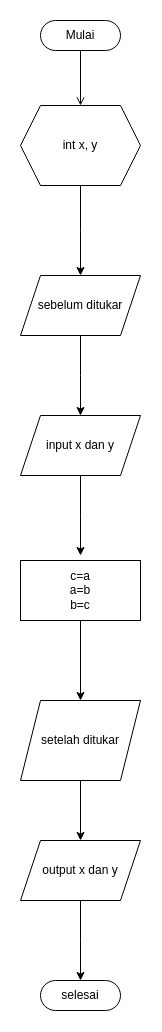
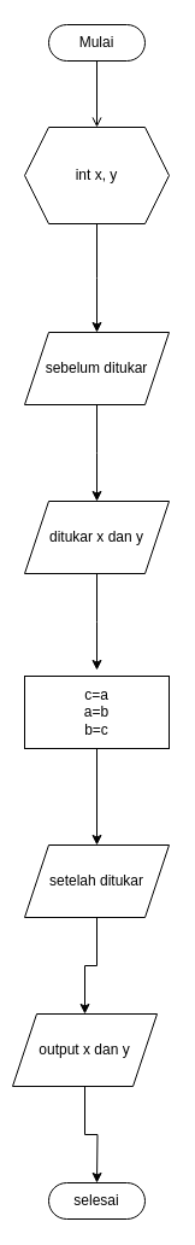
  <mxCell id="0" />
  <mxCell id="1" parent="0" />
  <mxCell id="2" value="" style="edgeStyle=orthogonalEdgeStyle;rounded=0;orthogonalLoop=1;jettySize=auto;html=1;endArrow=open;" edge="1" parent="1" source="3" target="5"><mxGeometry relative="1" as="geometry" /></mxCell>
  <mxCell id="3" value="Mulai" style="html=1;dashed=0;whiteSpace=wrap;shape=mxgraph.dfd.start" vertex="1" parent="1"><mxGeometry x="40" y="20" width="80" height="30" as="geometry" /></mxCell>
  <mxCell id="4" value="" style="edgeStyle=orthogonalEdgeStyle;rounded=0;orthogonalLoop=1;jettySize=auto;html=1;" edge="1" parent="1" source="5"><mxGeometry relative="1" as="geometry"><mxPoint x="80" y="275" as="targetPoint" /></mxGeometry></mxCell>
  <mxCell id="5" value="int x, y" style="shape=hexagon;perimeter=hexagonPerimeter2;whiteSpace=wrap;html=1;fixedSize=1;dashed=0;" vertex="1" parent="1"><mxGeometry x="20" y="105" width="120" height="80" as="geometry" /></mxCell>
  <mxCell id="6" value="" style="edgeStyle=orthogonalEdgeStyle;rounded=0;orthogonalLoop=1;jettySize=auto;html=1;" edge="1" parent="1" source="7"><mxGeometry relative="1" as="geometry"><mxPoint x="80" y="415" as="targetPoint" /></mxGeometry></mxCell>
  <mxCell id="7" value="sebelum ditukar" style="shape=parallelogram;perimeter=parallelogramPerimeter;whiteSpace=wrap;html=1;fixedSize=1;dashed=0;" vertex="1" parent="1"><mxGeometry x="20" y="275" width="120" height="60" as="geometry" /></mxCell>
  <mxCell id="8" value="" style="edgeStyle=orthogonalEdgeStyle;rounded=0;orthogonalLoop=1;jettySize=auto;html=1;" edge="1" parent="1" source="9"><mxGeometry relative="1" as="geometry"><mxPoint x="80" y="555" as="targetPoint" /></mxGeometry></mxCell>
- <mxCell id="9" value="input x dan y" style="shape=parallelogram;perimeter=parallelogramPerimeter;whiteSpace=wrap;html=1;fixedSize=1;dashed=0;" vertex="1" parent="1"><mxGeometry x="20" y="415" width="120" height="60" as="geometry" /></mxCell>
+ <mxCell id="9" value="ditukar x dan y" style="shape=parallelogram;perimeter=parallelogramPerimeter;whiteSpace=wrap;html=1;fixedSize=1;dashed=0;" vertex="1" parent="1"><mxGeometry x="20" y="415" width="120" height="60" as="geometry" /></mxCell>
  <mxCell id="10" value="" style="edgeStyle=orthogonalEdgeStyle;rounded=0;orthogonalLoop=1;jettySize=auto;html=1;" edge="1" parent="1" source="11" target="13"><mxGeometry relative="1" as="geometry" /></mxCell>
  <mxCell id="11" value="c=a&lt;br&gt;a=b&lt;br&gt;b=c" style="whiteSpace=wrap;html=1;dashed=0;" vertex="1" parent="1"><mxGeometry x="20" y="560" width="120" height="60" as="geometry" /></mxCell>
  <mxCell id="12" value="" style="edgeStyle=orthogonalEdgeStyle;rounded=0;orthogonalLoop=1;jettySize=auto;html=1;" edge="1" parent="1" source="13" target="15"><mxGeometry relative="1" as="geometry" /></mxCell>
- <mxCell id="13" value="setelah ditukar" style="shape=parallelogram;perimeter=parallelogramPerimeter;whiteSpace=wrap;html=1;fixedSize=1;dashed=0;" vertex="1" parent="1"><mxGeometry x="20" y="700" width="120" height="80" as="geometry" /></mxCell>
+ <mxCell id="13" value="setelah ditukar" style="shape=parallelogram;perimeter=parallelogramPerimeter;whiteSpace=wrap;html=1;fixedSize=1;dashed=0;" vertex="1" parent="1"><mxGeometry x="20" y="700" width="120" height="60" as="geometry" /></mxCell>
  <mxCell id="14" value="" style="edgeStyle=orthogonalEdgeStyle;rounded=0;orthogonalLoop=1;jettySize=auto;html=1;" edge="1" parent="1" source="15"><mxGeometry relative="1" as="geometry"><mxPoint x="80" y="980" as="targetPoint" /></mxGeometry></mxCell>
- <mxCell id="15" value="output x dan y" style="shape=parallelogram;perimeter=parallelogramPerimeter;whiteSpace=wrap;html=1;fixedSize=1;dashed=0;" vertex="1" parent="1"><mxGeometry x="20" y="840" width="120" height="60" as="geometry" /></mxCell>
+ <mxCell id="15" value="output x dan y" style="shape=parallelogram;perimeter=parallelogramPerimeter;whiteSpace=wrap;html=1;fixedSize=1;dashed=0;" vertex="1" parent="1"><mxGeometry x="10" y="840" width="120" height="60" as="geometry" /></mxCell>
  <mxCell id="16" value="selesai" style="html=1;dashed=0;whiteSpace=wrap;shape=mxgraph.dfd.start" vertex="1" parent="1"><mxGeometry x="40" y="980" width="80" height="30" as="geometry" /></mxCell>
